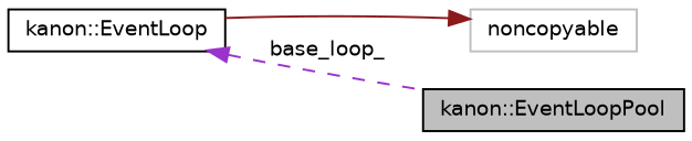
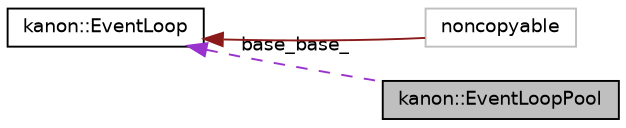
  digraph {
    rankdir=LR
    node [color=black fontname=Helvetica fontsize=10 shape=record]
    edge [dir=back fontname=Helvetica fontsize=10 labelfontname=Helvetica labelfontsize=10]
    n1 [fillcolor=grey75 fontcolor=black height=0.2 label="kanon::EventLoopPool" style=filled width=0.4]
    n2 [color=grey75 height=0.2 label=noncopyable width=0.4]
    n3 [height=0.2 label="kanon::EventLoop" width=0.4]
-   n2 -> n3 [color=firebrick4 style=solid]
-   n3 -> n1 [color=darkorchid3 label=" base_loop_" style=dashed]
+   n3 -> n2 [color=firebrick4 style=solid]
+   n3 -> n1 [color=darkorchid3 label=" base_base_" style=dashed]
  }
